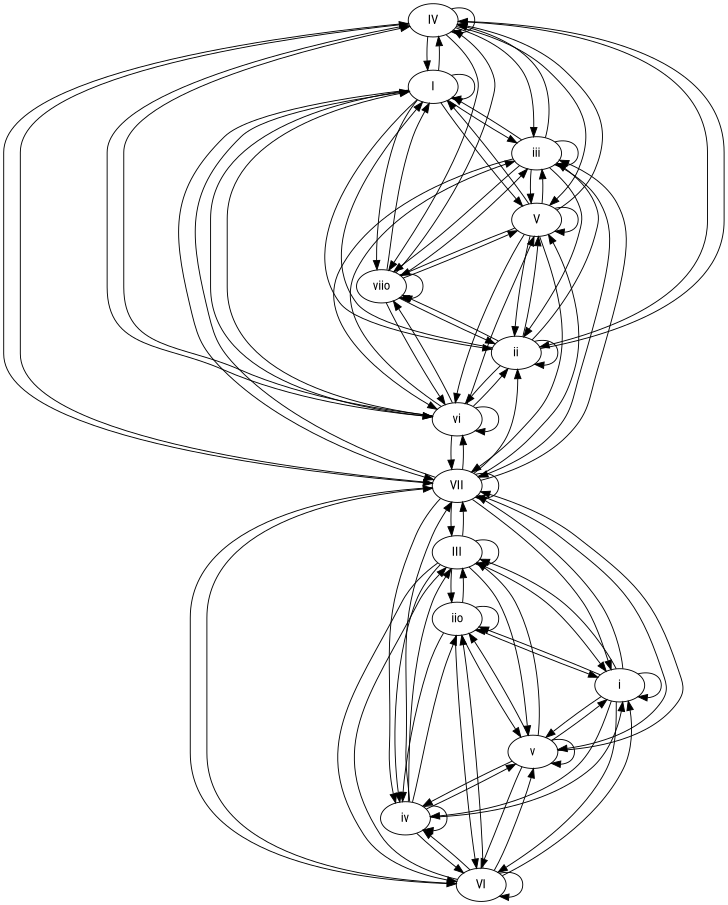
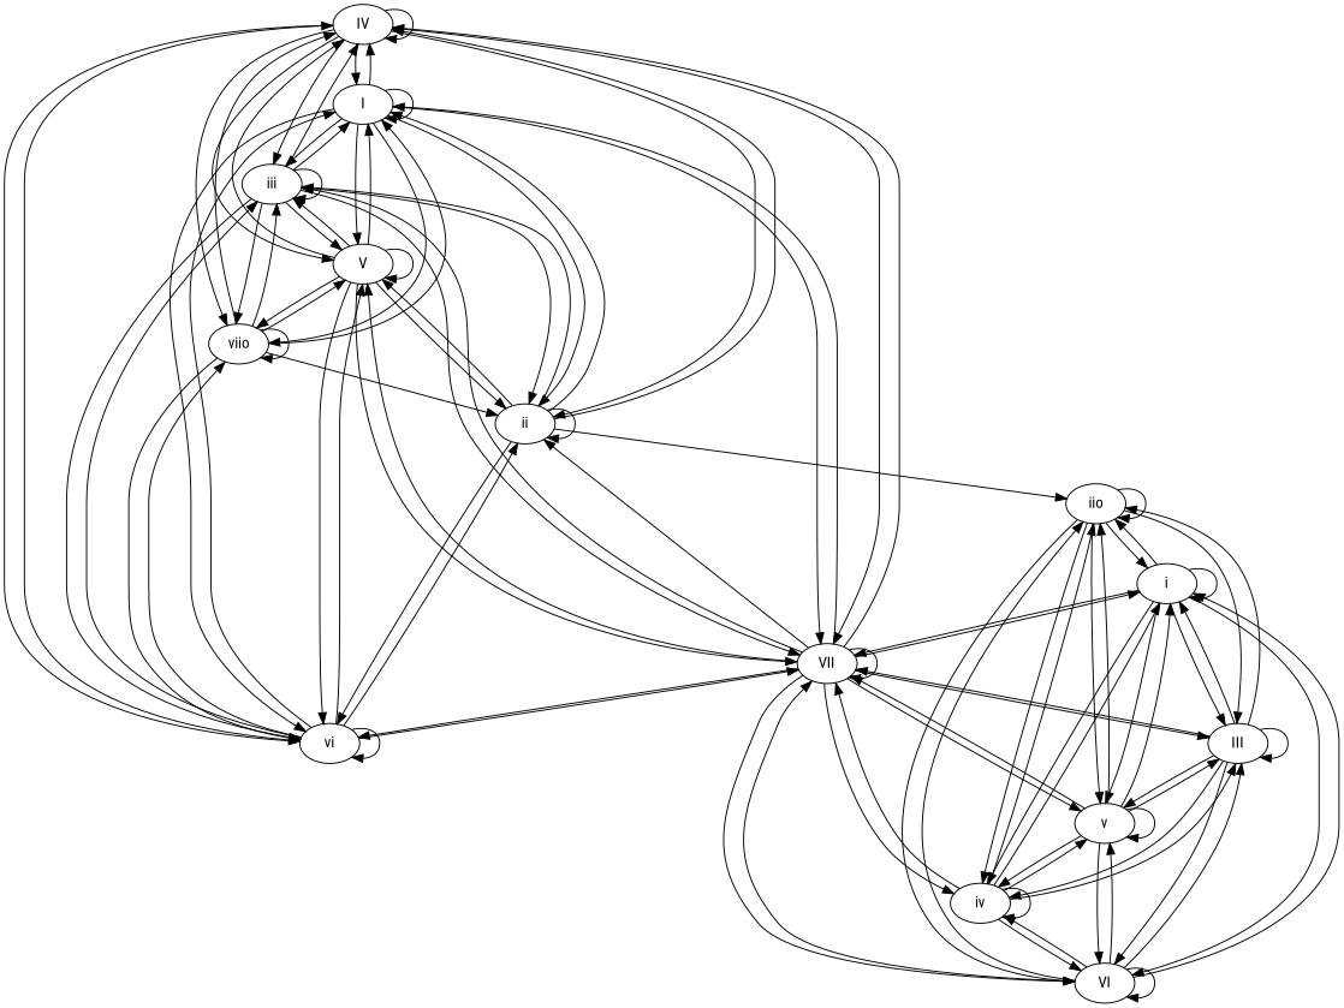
  digraph {
    fontname="Roboto Condensed"
    node [fontname="Roboto Condensed"]
    edge [fontname="Roboto Condensed" weight=3]
    IV
    I
    vi
    VII
    ii
    viio
    V
    iii
    i
    VI
    iv
    v
    III
    iio
    IV -> IV [weight=46]
    IV -> I [weight=147]
    IV -> vi [weight=42]
    IV -> VII [weight=6]
    IV -> ii [weight=49]
    IV -> viio [weight=9]
    IV -> V [weight=98]
    IV -> iii [weight=13]
    I -> IV [weight=186]
    I -> I [weight=346]
    I -> vi [weight=132]
    I -> VII [weight=12]
    I -> ii [weight=150]
    I -> viio [weight=27]
    I -> V [weight=325]
    I -> iii [weight=45]
    vi -> IV [weight=48]
    vi -> I [weight=84]
    vi -> vi [weight=58]
    vi -> VII [weight=6]
    vi -> ii [weight=124]
    vi -> viio [weight=14]
    vi -> V [weight=121]
    vi -> iii [weight=41]
    VII -> IV
    VII -> I [weight=6]
    VII -> vi
    VII -> VII [weight=12]
    VII -> ii
    VII -> V [weight=11]
    VII -> iii [weight=5]
    VII -> i [weight=21]
    VII -> VI [weight=8]
    VII -> iv [weight=16]
    VII -> v [weight=8]
    VII -> III [weight=28]
    ii -> IV [weight=27]
    ii -> I [weight=172]
    ii -> vi [weight=84]
    ii -> ii [weight=76]
-   ii -> viio [weight=7]
+   ii -> iio [weight=7]
    ii -> V [weight=183]
    ii -> iii [weight=29]
    viio -> IV [weight=8]
    viio -> I [weight=24]
    viio -> vi [weight=12]
    viio -> ii [weight=13]
    viio -> viio [weight=2]
    viio -> V [weight=20]
    viio -> iii [weight=11]
    V -> IV [weight=67]
    V -> I [weight=333]
    V -> vi [weight=107]
    V -> VII
    V -> ii [weight=128]
    V -> viio [weight=28]
    V -> V [weight=189]
    V -> iii [weight=33]
    iii -> IV [weight=24]
    iii -> I [weight=40]
    iii -> vi [weight=48]
    iii -> VII
    iii -> ii [weight=28]
    iii -> viio [weight=4]
    iii -> V [weight=37]
    iii -> iii [weight=13]
    i -> VII [weight=22]
    i -> i [weight=53]
    i -> VI [weight=18]
    i -> iv [weight=35]
    i -> v [weight=48]
    i -> III [weight=20]
    i -> iio [weight=17]
    VI -> VII [weight=7]
    VI -> i [weight=7]
    VI -> VI [weight=6]
    VI -> iv [weight=9]
    VI -> v [weight=15]
    VI -> III [weight=12]
    VI -> iio [weight=6]
    iv -> VII [weight=20]
    iv -> i [weight=27]
    iv -> VI [weight=1]
    iv -> iv [weight=8]
    iv -> v [weight=26]
    iv -> III [weight=18]
    iv -> iio [weight=5]
    v -> VII [weight=12]
    v -> i [weight=56]
    v -> VI [weight=12]
    v -> iv [weight=17]
    v -> v [weight=25]
    v -> III [weight=6]
    v -> iio [weight=9]
    III -> VII [weight=25]
    III -> i [weight=18]
    III -> VI [weight=15]
    III -> iv [weight=20]
    III -> v [weight=7]
    III -> III [weight=20]
    III -> iio [weight=5]
    iio -> i [weight=15]
    iio -> VI [weight=4]
    iio -> iv [weight=7]
    iio -> v [weight=16]
    iio -> III
    iio -> iio
  }
